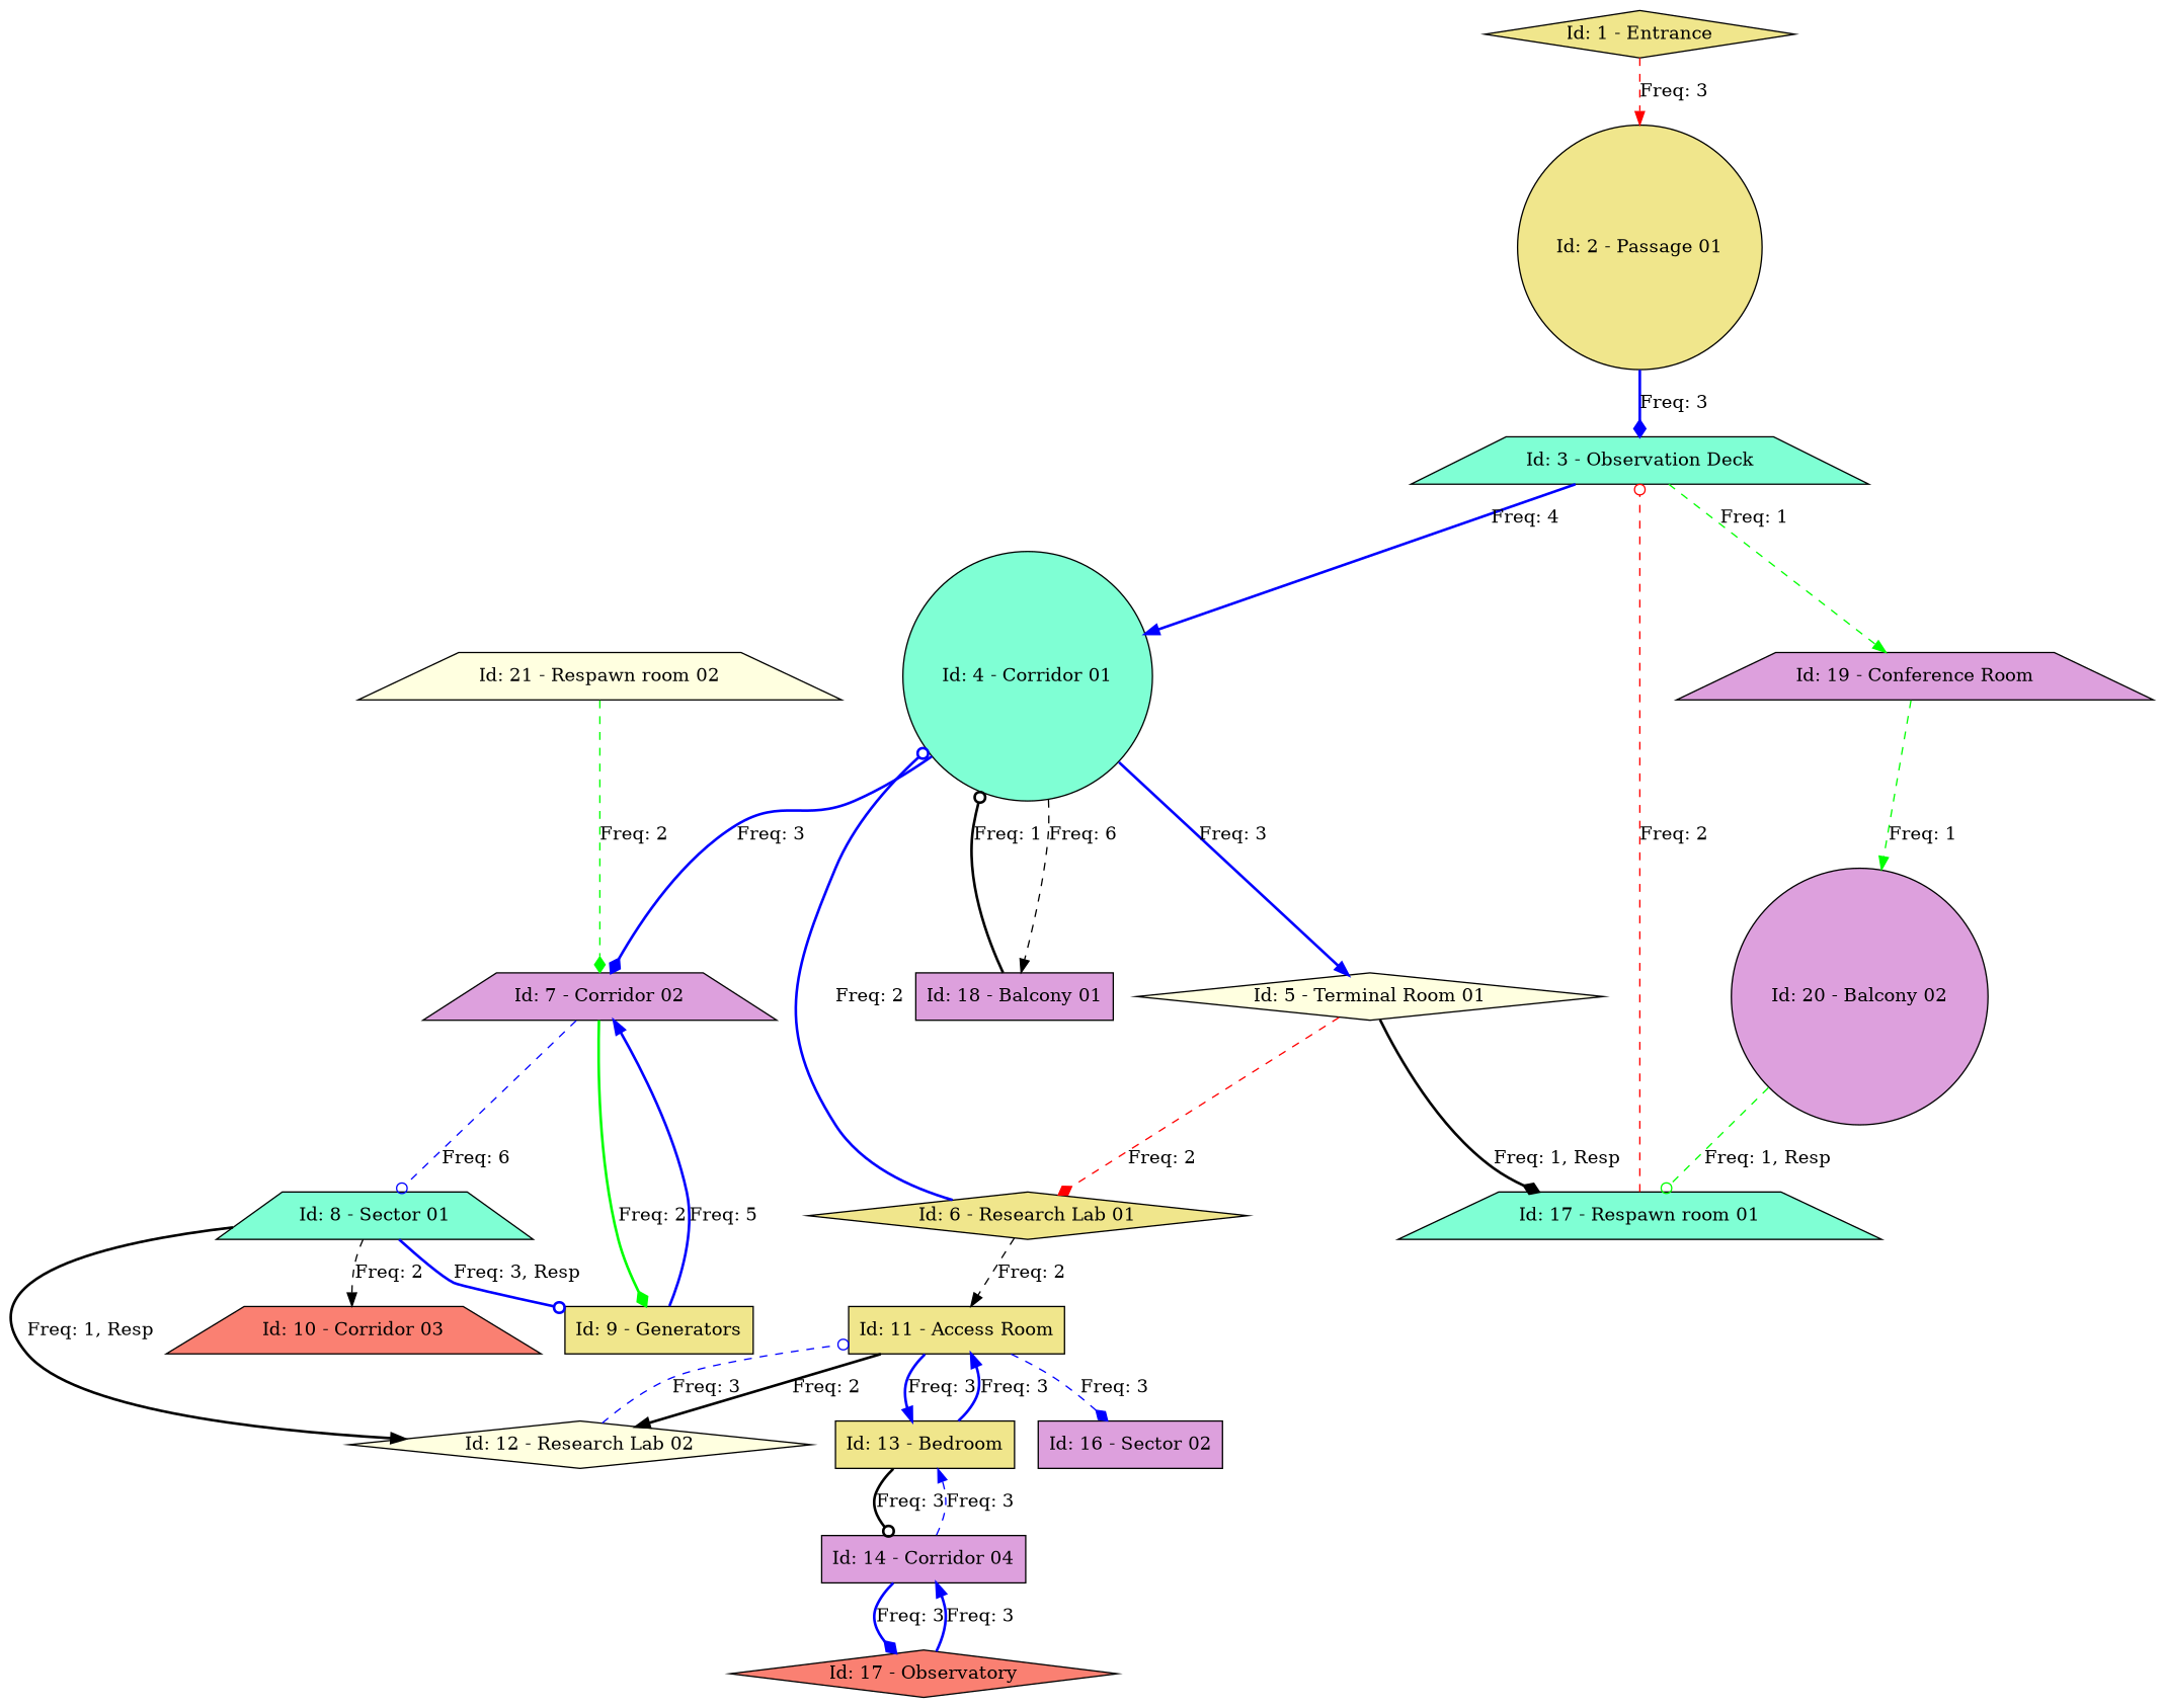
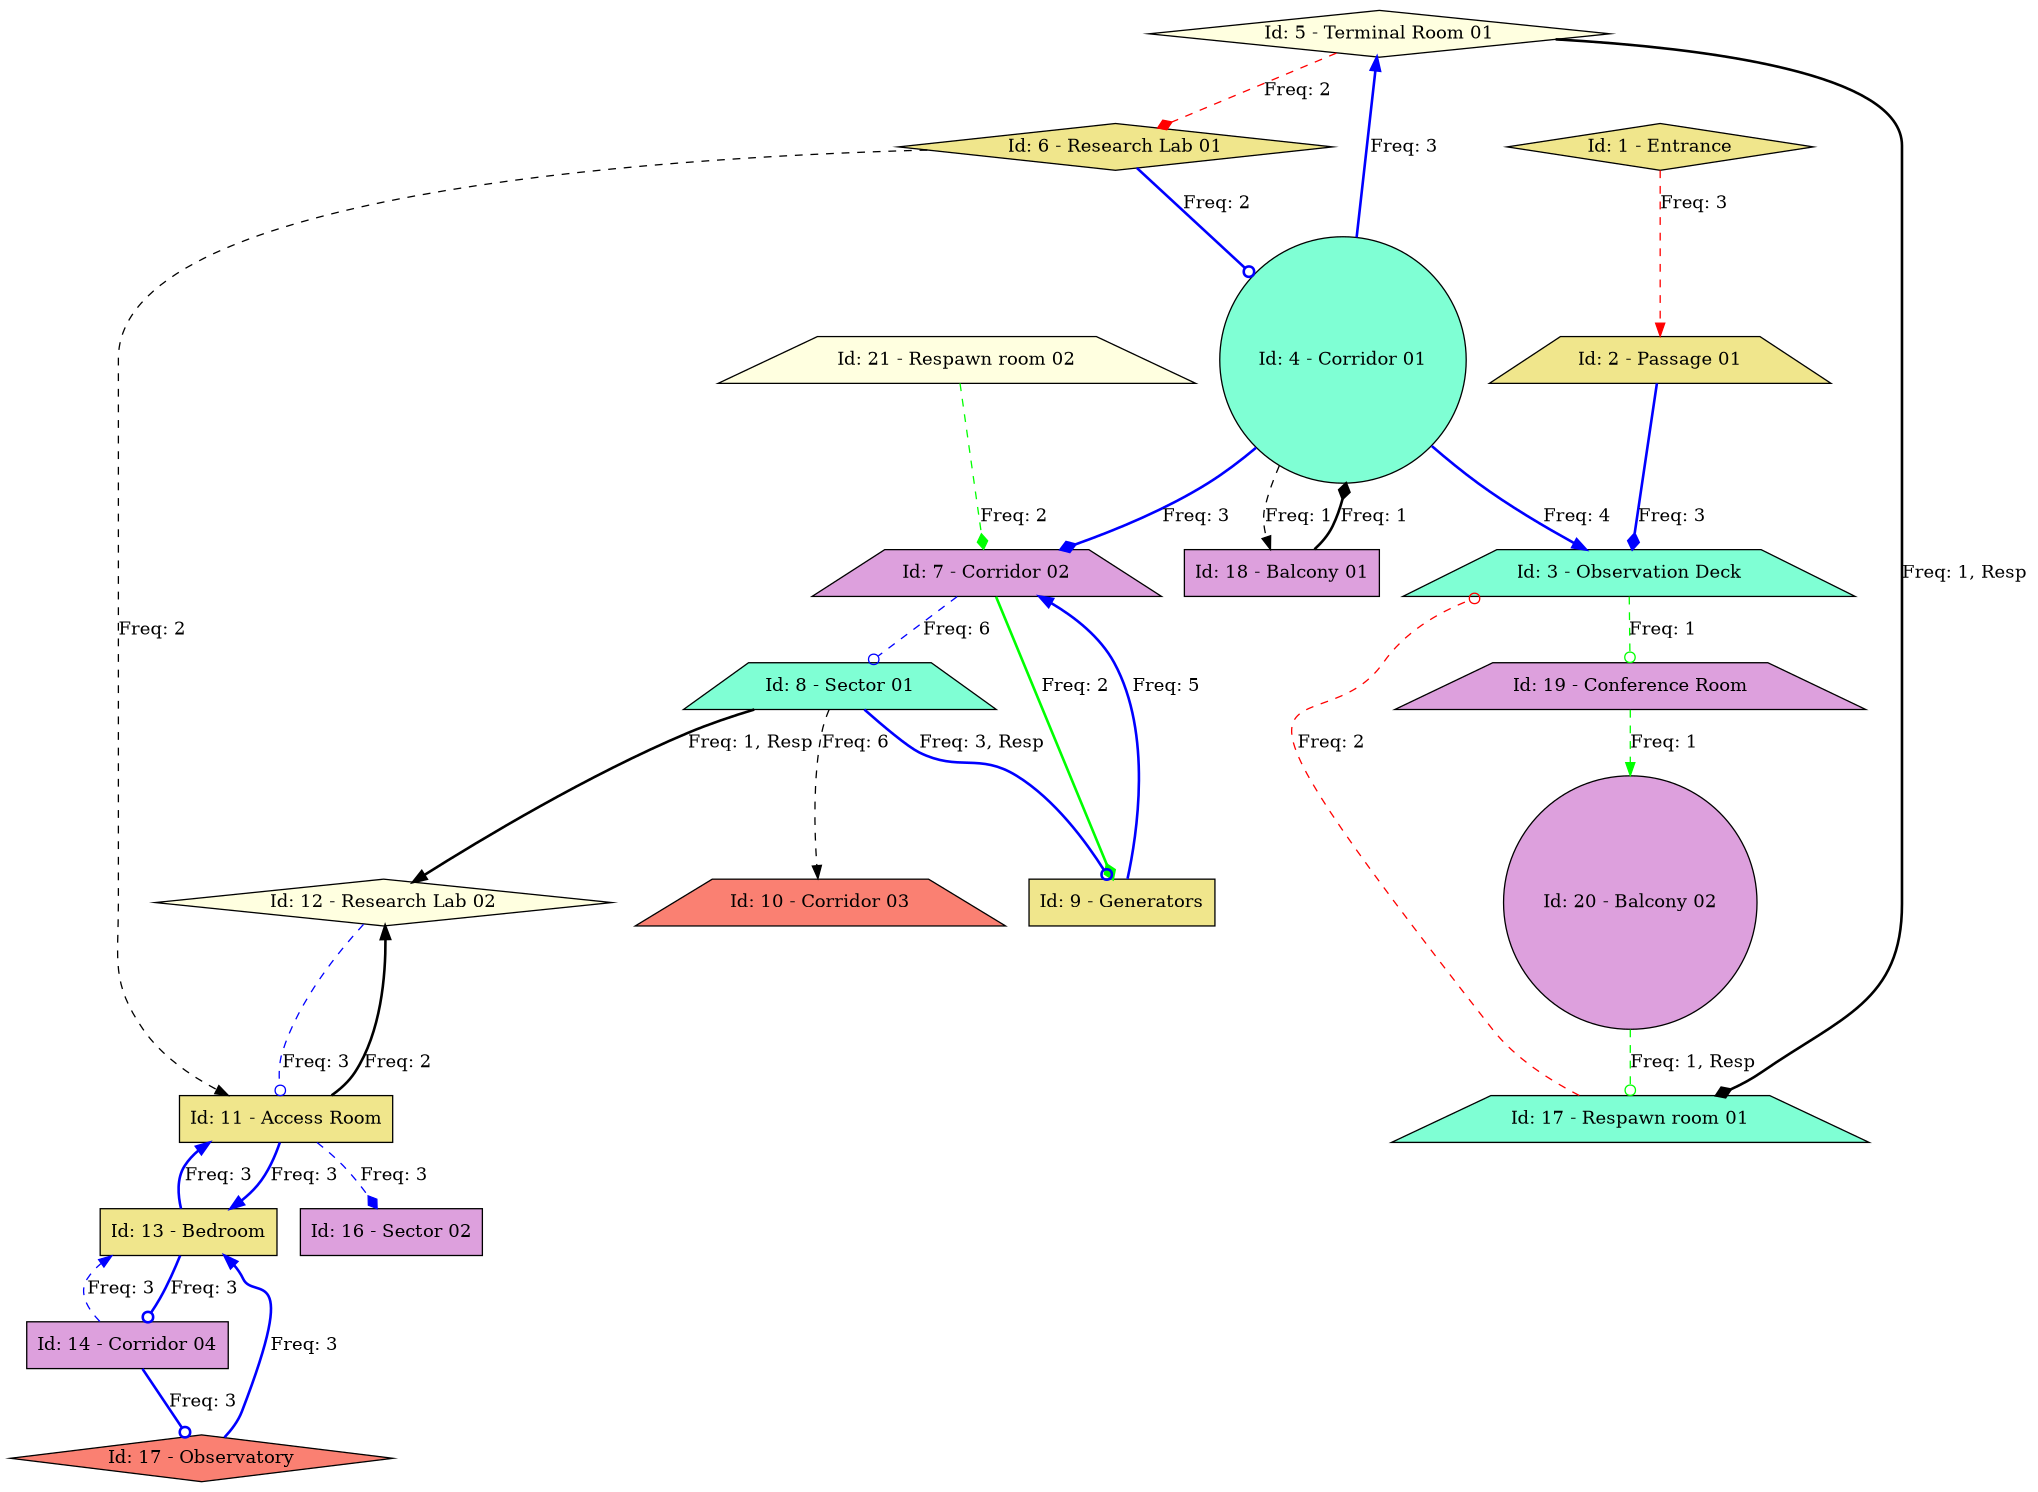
  digraph {
    node [fillcolor=khaki shape=trapezium style=filled]
    edge [arrowhead=normal color=blue constraint=true style=bold]
    n1 [label="Id: 1 - Entrance" shape=diamond]
-   n2 [label="Id: 2 - Passage 01" shape=circle]
+   n2 [label="Id: 2 - Passage 01"]
    n3 [fillcolor=aquamarine label="Id: 3 - Observation Deck"]
    n4 [fillcolor=aquamarine label="Id: 4 - Corridor 01" shape=circle]
    n5 [fillcolor=plum label="Id: 19 - Conference Room"]
    n6 [fillcolor=lightyellow label="Id: 5 - Terminal Room 01" shape=diamond]
    n7 [fillcolor=plum label="Id: 7 - Corridor 02"]
    n8 [fillcolor=plum label="Id: 18 - Balcony 01" shape=box]
    n9 [fillcolor=plum label="Id: 20 - Balcony 02" shape=circle]
    n10 [label="Id: 6 - Research Lab 01" shape=diamond]
    n11 [fillcolor=aquamarine label="Id: 17 - Respawn room 01"]
    n12 [fillcolor=aquamarine label="Id: 8 - Sector 01"]
    n13 [label="Id: 9 - Generators" shape=box]
    n14 [label="Id: 11 - Access Room" shape=box]
    n15 [fillcolor=salmon label="Id: 10 - Corridor 03"]
    n16 [fillcolor=lightyellow label="Id: 12 - Research Lab 02" shape=diamond]
    n17 [fillcolor=lightyellow label="Id: 21 - Respawn room 02"]
    n18 [label="Id: 13 - Bedroom" shape=box]
    n19 [fillcolor=plum label="Id: 16 - Sector 02" shape=box]
    n20 [fillcolor=plum label="Id: 14 - Corridor 04" shape=box]
    n21 [fillcolor=salmon label="Id: 17 - Observatory" shape=diamond]
    n1 -> n2 [color=red label="Freq: 3" style=dashed]
    n2 -> n3 [arrowhead=diamond label="Freq: 3"]
-   n3 -> n4 [label="Freq: 4"]
-   n3 -> n5 [color=green label="Freq: 1" style=dashed]
+   n4 -> n3 [label="Freq: 4"]
+   n3 -> n5 [arrowhead=odot color=green label="Freq: 1" style=dashed]
    n4 -> n6 [label="Freq: 3"]
    n4 -> n7 [arrowhead=diamond label="Freq: 3"]
-   n4 -> n8 [color=black label="Freq: 6" style=dashed]
+   n4 -> n8 [color=black label="Freq: 1" style=dashed]
    n5 -> n9 [color=green label="Freq: 1" style=dashed]
    n6 -> n10 [arrowhead=diamond color=red label="Freq: 2" style=dashed]
    n6 -> n11 [arrowhead=diamond color=black label="Freq: 1, Resp"]
    n7 -> n12 [arrowhead=odot label="Freq: 6" style=dashed]
    n7 -> n13 [arrowhead=diamond color=green label="Freq: 2"]
-   n8 -> n4 [arrowhead=odot color=black label="Freq: 1"]
+   n8 -> n4 [arrowhead=diamond color=black label="Freq: 1"]
    n9 -> n11 [arrowhead=odot color=green label="Freq: 1, Resp" style=dashed]
    n10 -> n4 [arrowhead=odot label="Freq: 2"]
    n10 -> n14 [color=black label="Freq: 2" style=dashed]
    n11 -> n3 [arrowhead=odot color=red label="Freq: 2" style=dashed]
    n12 -> n13 [arrowhead=odot label="Freq: 3, Resp"]
-   n12 -> n15 [color=black label="Freq: 2" style=dashed]
+   n12 -> n15 [color=black label="Freq: 6" style=dashed]
    n12 -> n16 [color=black label="Freq: 1, Resp"]
    n13 -> n7 [label="Freq: 5"]
    n14 -> n16 [color=black label="Freq: 2"]
    n14 -> n18 [label="Freq: 3"]
    n14 -> n19 [arrowhead=diamond label="Freq: 3" style=dashed]
    n16 -> n14 [arrowhead=odot label="Freq: 3" style=dashed]
    n17 -> n7 [arrowhead=diamond color=green label="Freq: 2" style=dashed]
    n18 -> n14 [label="Freq: 3"]
-   n18 -> n20 [arrowhead=odot color=black label="Freq: 3"]
+   n18 -> n20 [arrowhead=odot label="Freq: 3"]
    n20 -> n18 [label="Freq: 3" style=dashed]
-   n20 -> n21 [arrowhead=diamond label="Freq: 3"]
-   n21 -> n20 [label="Freq: 3"]
+   n20 -> n21 [arrowhead=odot label="Freq: 3"]
+   n21 -> n18 [label="Freq: 3"]
  }
